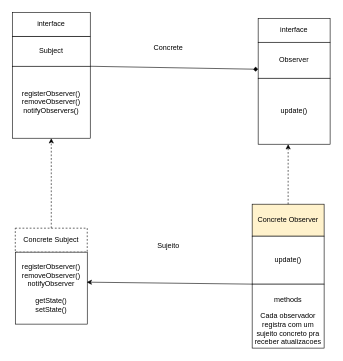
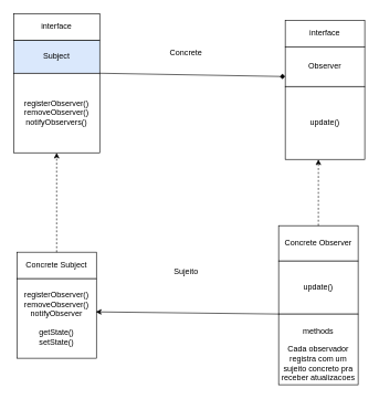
  <mxCell id="0" />
  <mxCell id="1" parent="0" />
  <mxCell id="2" value="" style="group" vertex="1" connectable="0" parent="1"><mxGeometry x="20" y="20" width="130" height="210" as="geometry" /></mxCell>
- <mxCell id="3" value="&lt;div&gt;&lt;span&gt;Subject&lt;/span&gt;&lt;/div&gt;" style="whiteSpace=wrap;html=1;align=center;" vertex="1" parent="2"><mxGeometry y="40" width="130" height="50" as="geometry" /></mxCell>
+ <mxCell id="3" value="&lt;div&gt;&lt;span&gt;Subject&lt;/span&gt;&lt;/div&gt;" style="whiteSpace=wrap;html=1;align=center;fillColor=#dae8fc;" vertex="1" parent="2"><mxGeometry y="40" width="130" height="50" as="geometry" /></mxCell>
  <mxCell id="4" value="interface" style="whiteSpace=wrap;html=1;" vertex="1" parent="2"><mxGeometry width="130" height="40" as="geometry" /></mxCell>
  <mxCell id="5" value="registerObserver()&lt;br&gt;removeObserver()&lt;br&gt;notifyObservers()" style="whiteSpace=wrap;html=1;" vertex="1" parent="2"><mxGeometry y="90" width="130" height="120" as="geometry" /></mxCell>
  <mxCell id="6" style="edgeStyle=none;html=1;exitX=1;exitY=1;exitDx=0;exitDy=0;entryX=0;entryY=0.75;entryDx=0;entryDy=0;endArrow=diamond;" edge="1" parent="1" source="3" target="9"><mxGeometry relative="1" as="geometry"><mxPoint x="400" y="110" as="targetPoint" /></mxGeometry></mxCell>
  <mxCell id="7" value="" style="group" vertex="1" connectable="0" parent="1"><mxGeometry x="430" y="30" width="120" height="210" as="geometry" /></mxCell>
  <mxCell id="8" value="interface" style="whiteSpace=wrap;html=1;" vertex="1" parent="7"><mxGeometry width="120" height="40" as="geometry" /></mxCell>
  <mxCell id="9" value="Observer&lt;br&gt;" style="whiteSpace=wrap;html=1;" vertex="1" parent="7"><mxGeometry y="40" width="120" height="60" as="geometry" /></mxCell>
  <mxCell id="10" value="update()" style="whiteSpace=wrap;html=1;" vertex="1" parent="7"><mxGeometry y="100" width="120" height="110" as="geometry" /></mxCell>
  <mxCell id="11" value="" style="group" vertex="1" connectable="0" parent="1"><mxGeometry x="420" y="340" width="120" height="240" as="geometry" /></mxCell>
- <mxCell id="12" value="Concrete Observer" style="whiteSpace=wrap;html=1;fillColor=#fff2cc;" vertex="1" parent="11"><mxGeometry width="120" height="53.333" as="geometry" /></mxCell>
+ <mxCell id="12" value="Concrete Observer" style="whiteSpace=wrap;html=1;" vertex="1" parent="11"><mxGeometry width="120" height="53.333" as="geometry" /></mxCell>
  <mxCell id="13" value="update()" style="whiteSpace=wrap;html=1;" vertex="1" parent="11"><mxGeometry y="53.333" width="120" height="80" as="geometry" /></mxCell>
  <mxCell id="14" value="&lt;br&gt;methods&lt;br&gt;&lt;br&gt;Cada observador registra com um sujeito concreto pra receber atualizacoes" style="whiteSpace=wrap;html=1;" vertex="1" parent="11"><mxGeometry y="133.333" width="120" height="106.667" as="geometry" /></mxCell>
  <mxCell id="15" value="" style="group" vertex="1" connectable="0" parent="1"><mxGeometry x="25" y="380" width="120" height="160" as="geometry" /></mxCell>
- <mxCell id="16" value="Concrete Subject" style="whiteSpace=wrap;html=1;dashed=1;" vertex="1" parent="15"><mxGeometry width="120" height="40" as="geometry" /></mxCell>
+ <mxCell id="16" value="Concrete Subject" style="whiteSpace=wrap;html=1;" vertex="1" parent="15"><mxGeometry width="120" height="40" as="geometry" /></mxCell>
  <mxCell id="17" value="registerObserver()&lt;br&gt;removeObserver()&lt;br&gt;notifyObserver&lt;br&gt;&lt;br&gt;getState()&lt;br&gt;setState()" style="whiteSpace=wrap;html=1;" vertex="1" parent="15"><mxGeometry y="40" width="120" height="120" as="geometry" /></mxCell>
  <mxCell id="18" style="edgeStyle=none;html=1;exitX=0;exitY=0;exitDx=0;exitDy=0;entryX=0.992;entryY=0.417;entryDx=0;entryDy=0;entryPerimeter=0;" edge="1" parent="1" source="14" target="17"><mxGeometry relative="1" as="geometry" /></mxCell>
  <mxCell id="19" style="edgeStyle=none;html=1;exitX=0.5;exitY=0;exitDx=0;exitDy=0;entryX=0.417;entryY=1;entryDx=0;entryDy=0;entryPerimeter=0;dashed=1;" edge="1" parent="1" source="12" target="10"><mxGeometry relative="1" as="geometry" /></mxCell>
  <mxCell id="20" style="edgeStyle=none;html=1;exitX=0.5;exitY=0;exitDx=0;exitDy=0;entryX=0.5;entryY=1;entryDx=0;entryDy=0;dashed=1;" edge="1" parent="1" source="16" target="5"><mxGeometry relative="1" as="geometry" /></mxCell>
  <mxCell id="21" value="Concrete" style="text;html=1;align=center;verticalAlign=middle;resizable=0;points=[];autosize=1;strokeColor=none;fillColor=none;" vertex="1" parent="1"><mxGeometry x="235" y="70" width="90" height="20" as="geometry" /></mxCell>
  <mxCell id="22" value="Sujeito" style="text;html=1;align=center;verticalAlign=middle;resizable=0;points=[];autosize=1;strokeColor=none;fillColor=none;" vertex="1" parent="1"><mxGeometry x="255" y="400" width="50" height="20" as="geometry" /></mxCell>
